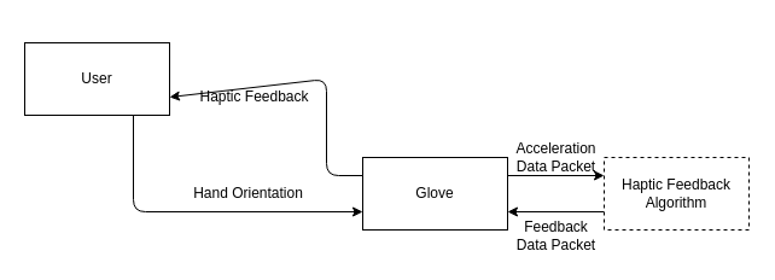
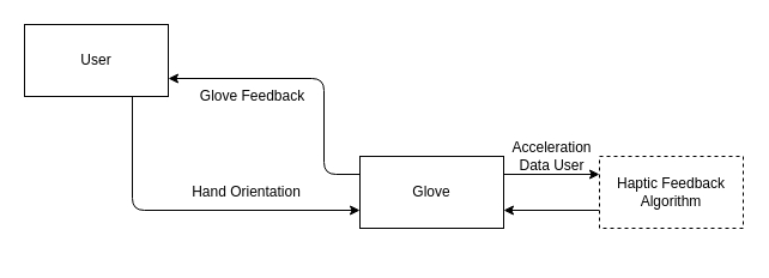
  <mxCell id="0" />
  <mxCell id="1" parent="0" />
  <mxCell id="2" style="edgeStyle=none;html=1;exitX=0.75;exitY=1;exitDx=0;exitDy=0;entryX=0;entryY=0.75;entryDx=0;entryDy=0;fontColor=#000000;strokeColor=#000000;" parent="1" source="3" target="6" edge="1"><mxGeometry relative="1" as="geometry"><Array as="points"><mxPoint x="110" y="175" /></Array></mxGeometry></mxCell>
- <mxCell id="3" value="&lt;font color=&quot;#000000&quot;&gt;User&lt;/font&gt;" style="whiteSpace=wrap;html=1;fillColor=#FFFFFF;" parent="1" vertex="1"><mxGeometry x="20" y="35" width="120" height="60" as="geometry" /></mxCell>
+ <mxCell id="3" value="&lt;font color=&quot;#000000&quot;&gt;User&lt;/font&gt;" style="whiteSpace=wrap;html=1;fillColor=#FFFFFF;" parent="1" vertex="1"><mxGeometry x="20" y="20" width="120" height="60" as="geometry" /></mxCell>
  <mxCell id="4" style="edgeStyle=none;html=1;fontColor=#000000;strokeColor=#000000;entryX=1;entryY=0.75;entryDx=0;entryDy=0;exitX=0;exitY=0.25;exitDx=0;exitDy=0;" parent="1" source="6" target="3" edge="1"><mxGeometry relative="1" as="geometry"><mxPoint x="230" y="160" as="targetPoint" /><Array as="points"><mxPoint x="270" y="145" /><mxPoint x="270" y="65" /></Array></mxGeometry></mxCell>
  <mxCell id="5" style="edgeStyle=none;html=1;exitX=1;exitY=0.25;exitDx=0;exitDy=0;entryX=0;entryY=0.25;entryDx=0;entryDy=0;fontColor=#000000;strokeColor=#000000;" parent="1" source="6" target="8" edge="1"><mxGeometry relative="1" as="geometry" /></mxCell>
  <mxCell id="6" value="&lt;font color=&quot;#000000&quot;&gt;Glove&lt;/font&gt;" style="whiteSpace=wrap;html=1;fillColor=#FFFFFF;" parent="1" vertex="1"><mxGeometry x="300" y="130" width="120" height="60" as="geometry" /></mxCell>
  <mxCell id="7" style="edgeStyle=none;html=1;fontColor=#000000;strokeColor=#000000;exitX=0;exitY=0.75;exitDx=0;exitDy=0;entryX=1;entryY=0.75;entryDx=0;entryDy=0;" parent="1" source="8" target="6" edge="1"><mxGeometry relative="1" as="geometry" /></mxCell>
  <mxCell id="8" value="&lt;font color=&quot;#000000&quot;&gt;Haptic Feedback Algorithm&lt;/font&gt;" style="whiteSpace=wrap;html=1;fillColor=#FFFFFF;dashed=1;" parent="1" vertex="1"><mxGeometry x="500" y="130" width="120" height="60" as="geometry" /></mxCell>
- <mxCell id="9" value="Haptic Feedback" style="text;html=1;align=center;verticalAlign=middle;resizable=0;points=[];autosize=1;strokeColor=none;fillColor=none;fontColor=#000000;" parent="1" vertex="1"><mxGeometry x="155" y="70" width="110" height="20" as="geometry" /></mxCell>
+ <mxCell id="9" value="Glove Feedback" style="text;html=1;align=center;verticalAlign=middle;resizable=0;points=[];autosize=1;strokeColor=none;fillColor=none;fontColor=#000000;" parent="1" vertex="1"><mxGeometry x="155" y="70" width="110" height="20" as="geometry" /></mxCell>
  <mxCell id="10" value="Hand Orientation" style="text;html=1;align=center;verticalAlign=middle;resizable=0;points=[];autosize=1;strokeColor=none;fillColor=none;fontColor=#000000;" parent="1" vertex="1"><mxGeometry x="150" y="150" width="110" height="20" as="geometry" /></mxCell>
- <mxCell id="11" value="Acceleration&lt;br&gt;Data Packet" style="text;html=1;align=center;verticalAlign=middle;resizable=0;points=[];autosize=1;strokeColor=none;fillColor=none;fontColor=#000000;" parent="1" vertex="1"><mxGeometry x="420" y="115" width="80" height="30" as="geometry" /></mxCell>
- <mxCell id="12" value="Feedback&lt;br&gt;Data Packet" style="text;html=1;align=center;verticalAlign=middle;resizable=0;points=[];autosize=1;strokeColor=none;fillColor=none;fontColor=#000000;" parent="1" vertex="1"><mxGeometry x="420" y="180" width="80" height="30" as="geometry" /></mxCell>
+ <mxCell id="11" value="Acceleration&lt;br&gt;Data User" style="text;html=1;align=center;verticalAlign=middle;resizable=0;points=[];autosize=1;strokeColor=none;fillColor=none;fontColor=#000000;" parent="1" vertex="1"><mxGeometry x="420" y="115" width="80" height="30" as="geometry" /></mxCell>
